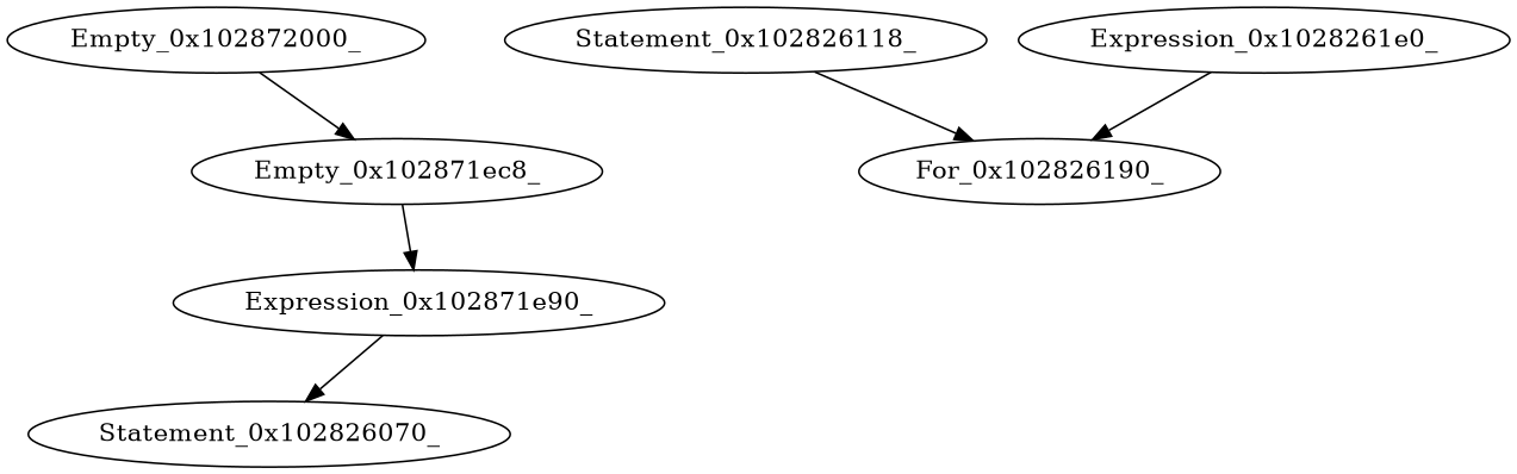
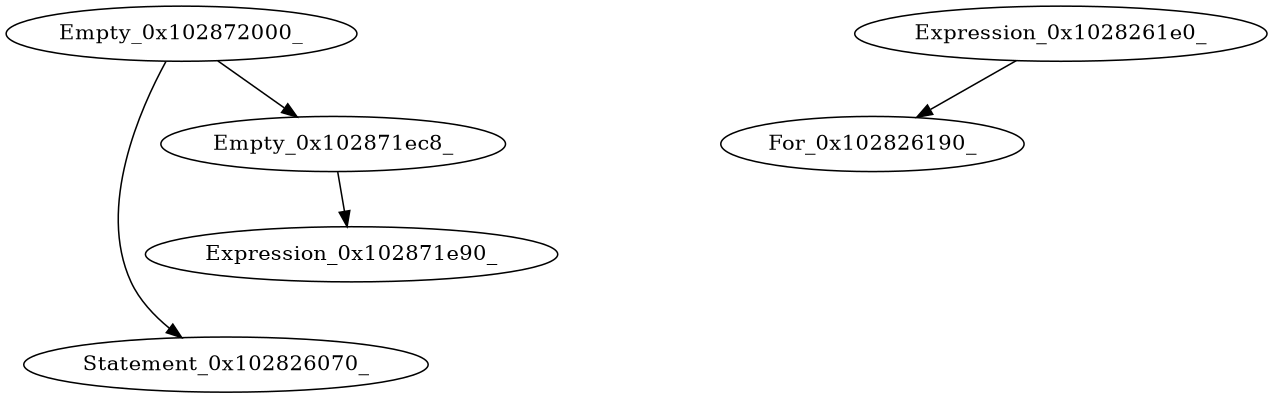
  digraph {
    Empty_0x102872000_
    Statement_0x102826070_
    Empty_0x102871ec8_
-   Statement_0x102826118_
    For_0x102826190_
    Expression_0x102871e90_
    Expression_0x1028261e0_
-   Expression_0x102871e90_ -> Statement_0x102826070_
+   Empty_0x102872000_ -> Statement_0x102826070_
    Empty_0x102872000_ -> Empty_0x102871ec8_
    Empty_0x102871ec8_ -> Expression_0x102871e90_
-   Statement_0x102826118_ -> For_0x102826190_
    Expression_0x1028261e0_ -> For_0x102826190_
  }
